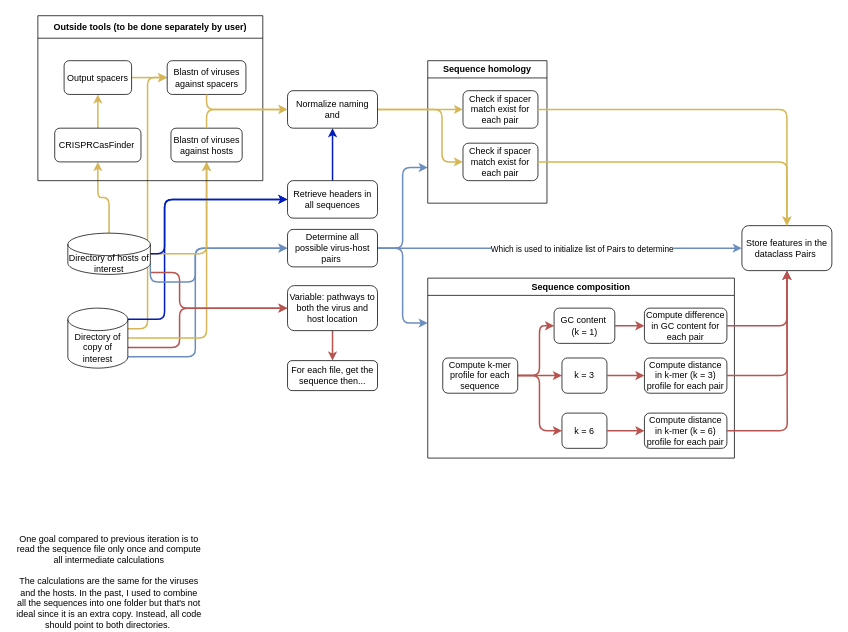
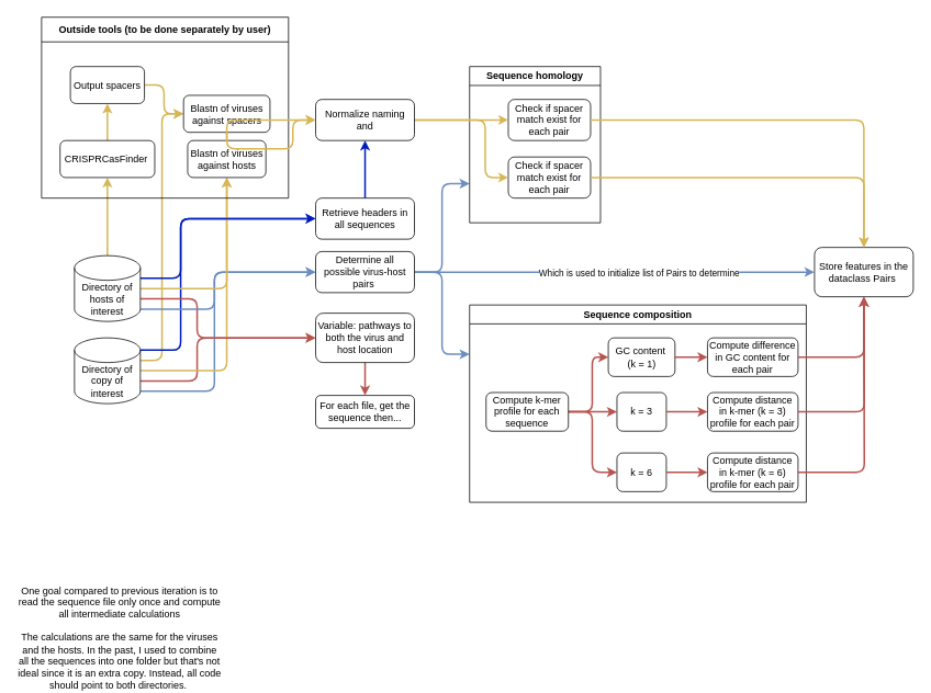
  <mxCell id="0" />
  <mxCell id="1" parent="0" />
  <mxCell id="2" style="edgeStyle=orthogonalEdgeStyle;orthogonalLoop=1;jettySize=auto;html=1;noJump=0;fillColor=#f8cecc;strokeColor=#b85450;rounded=1;strokeWidth=2;exitX=1;exitY=0;exitDx=0;exitDy=52.5;exitPerimeter=0;" parent="1" source="7" target="20" edge="1"><mxGeometry relative="1" as="geometry"><Array as="points"><mxPoint x="239" y="463" /><mxPoint x="239" y="410" /></Array></mxGeometry></mxCell>
  <mxCell id="3" style="edgeStyle=orthogonalEdgeStyle;orthogonalLoop=1;jettySize=auto;html=1;exitX=1;exitY=1;exitDx=0;exitDy=-15;exitPerimeter=0;entryX=0;entryY=0.5;entryDx=0;entryDy=0;fillColor=#dae8fc;strokeColor=#6c8ebf;rounded=1;strokeWidth=2;" parent="1" source="7" target="18" edge="1"><mxGeometry relative="1" as="geometry"><Array as="points"><mxPoint x="260" y="475" /><mxPoint x="260" y="330" /></Array></mxGeometry></mxCell>
  <mxCell id="4" style="edgeStyle=orthogonalEdgeStyle;rounded=1;orthogonalLoop=1;jettySize=auto;html=1;entryX=0.5;entryY=1;entryDx=0;entryDy=0;strokeWidth=2;fillColor=#fff2cc;strokeColor=#d6b656;" parent="1" source="7" target="24" edge="1"><mxGeometry relative="1" as="geometry" /></mxCell>
  <mxCell id="5" style="edgeStyle=orthogonalEdgeStyle;rounded=1;orthogonalLoop=1;jettySize=auto;html=1;exitX=1;exitY=0;exitDx=0;exitDy=27.5;exitPerimeter=0;strokeWidth=2;entryX=0;entryY=0.5;entryDx=0;entryDy=0;fillColor=#fff2cc;strokeColor=#d6b656;" parent="1" source="7" target="29" edge="1"><mxGeometry relative="1" as="geometry"><mxPoint x="199" y="-40" as="targetPoint" /></mxGeometry></mxCell>
  <mxCell id="6" style="edgeStyle=orthogonalEdgeStyle;rounded=1;orthogonalLoop=1;jettySize=auto;html=1;entryX=0;entryY=0.5;entryDx=0;entryDy=0;strokeWidth=2;fillColor=#0050ef;strokeColor=#001DBC;exitX=1;exitY=0;exitDx=0;exitDy=15;exitPerimeter=0;" parent="1" source="7" target="49" edge="1"><mxGeometry relative="1" as="geometry"><Array as="points"><mxPoint x="219" y="425" /><mxPoint x="219" y="265" /></Array></mxGeometry></mxCell>
  <mxCell id="7" value="Directory of copy of interest" style="shape=cylinder3;whiteSpace=wrap;html=1;boundedLbl=1;backgroundOutline=1;size=15;" parent="1" vertex="1"><mxGeometry x="90" y="410" width="80" height="80" as="geometry" /></mxCell>
  <mxCell id="8" style="edgeStyle=orthogonalEdgeStyle;orthogonalLoop=1;jettySize=auto;html=1;entryX=0;entryY=0.5;entryDx=0;entryDy=0;fillColor=#f8cecc;strokeColor=#b85450;rounded=1;strokeWidth=2;exitX=1;exitY=0;exitDx=0;exitDy=52.5;exitPerimeter=0;" parent="1" source="13" target="20" edge="1"><mxGeometry relative="1" as="geometry"><Array as="points"><mxPoint x="239" y="363" /><mxPoint x="239" y="410" /></Array></mxGeometry></mxCell>
  <mxCell id="9" style="edgeStyle=orthogonalEdgeStyle;orthogonalLoop=1;jettySize=auto;html=1;exitX=1;exitY=1;exitDx=0;exitDy=-15;exitPerimeter=0;entryX=0;entryY=0.5;entryDx=0;entryDy=0;noJump=0;fillColor=#dae8fc;strokeColor=#6c8ebf;rounded=1;strokeWidth=2;" parent="1" source="13" target="18" edge="1"><mxGeometry relative="1" as="geometry"><Array as="points"><mxPoint x="260" y="375" /><mxPoint x="260" y="330" /></Array></mxGeometry></mxCell>
  <mxCell id="10" style="edgeStyle=orthogonalEdgeStyle;rounded=1;orthogonalLoop=1;jettySize=auto;html=1;entryX=0.5;entryY=1;entryDx=0;entryDy=0;strokeWidth=2;fillColor=#fff2cc;strokeColor=#d6b656;" parent="1" source="13" target="24" edge="1"><mxGeometry relative="1" as="geometry" /></mxCell>
  <mxCell id="11" style="edgeStyle=orthogonalEdgeStyle;rounded=1;orthogonalLoop=1;jettySize=auto;html=1;entryX=0.5;entryY=1;entryDx=0;entryDy=0;strokeWidth=2;fillColor=#fff2cc;strokeColor=#d6b656;" parent="1" source="13" target="26" edge="1"><mxGeometry relative="1" as="geometry" /></mxCell>
  <mxCell id="12" style="edgeStyle=orthogonalEdgeStyle;rounded=1;orthogonalLoop=1;jettySize=auto;html=1;entryX=0;entryY=0.5;entryDx=0;entryDy=0;strokeWidth=2;fillColor=#0050ef;strokeColor=#001DBC;exitX=1;exitY=0;exitDx=0;exitDy=27.5;exitPerimeter=0;" parent="1" source="13" target="49" edge="1"><mxGeometry relative="1" as="geometry"><Array as="points"><mxPoint x="219" y="338" /><mxPoint x="219" y="265" /></Array></mxGeometry></mxCell>
- <mxCell id="13" value="Directory of hosts of interest" style="shape=cylinder3;whiteSpace=wrap;html=1;boundedLbl=1;backgroundOutline=1;size=15;" parent="1" vertex="1"><mxGeometry x="90" y="310" width="110" height="55" as="geometry" /></mxCell>
+ <mxCell id="13" value="Directory of hosts of interest" style="shape=cylinder3;whiteSpace=wrap;html=1;boundedLbl=1;backgroundOutline=1;size=15;" parent="1" vertex="1"><mxGeometry x="90" y="310" width="80" height="80" as="geometry" /></mxCell>
  <mxCell id="14" style="edgeStyle=orthogonalEdgeStyle;rounded=1;orthogonalLoop=1;jettySize=auto;html=1;entryX=0;entryY=0.5;entryDx=0;entryDy=0;strokeWidth=2;fillColor=#dae8fc;strokeColor=#6c8ebf;" parent="1" source="18" target="22" edge="1"><mxGeometry relative="1" as="geometry" /></mxCell>
  <mxCell id="15" value="Which is used to initialize list of Pairs to determine" style="edgeLabel;html=1;align=center;verticalAlign=middle;resizable=0;points=[];" parent="14" vertex="1" connectable="0"><mxGeometry x="-0.19" relative="1" as="geometry"><mxPoint x="75" as="offset" /></mxGeometry></mxCell>
  <mxCell id="16" style="edgeStyle=orthogonalEdgeStyle;rounded=1;orthogonalLoop=1;jettySize=auto;html=1;entryX=0;entryY=0.25;entryDx=0;entryDy=0;strokeWidth=2;fillColor=#dae8fc;strokeColor=#6c8ebf;" parent="1" source="18" target="31" edge="1"><mxGeometry relative="1" as="geometry"><mxPoint x="540" y="445" as="targetPoint" /></mxGeometry></mxCell>
  <mxCell id="17" style="edgeStyle=orthogonalEdgeStyle;rounded=1;orthogonalLoop=1;jettySize=auto;html=1;entryX=0;entryY=0.75;entryDx=0;entryDy=0;fillColor=#dae8fc;strokeColor=#6c8ebf;strokeWidth=2;" edge="1" parent="1" source="18" target="45"><mxGeometry relative="1" as="geometry" /></mxCell>
  <mxCell id="18" value="Determine all possible virus-host pairs&amp;nbsp;" style="rounded=1;whiteSpace=wrap;html=1;" parent="1" vertex="1"><mxGeometry x="383" y="305" width="120" height="50" as="geometry" /></mxCell>
  <mxCell id="19" style="edgeStyle=orthogonalEdgeStyle;orthogonalLoop=1;jettySize=auto;html=1;fillColor=#f8cecc;strokeColor=#b85450;rounded=1;strokeWidth=2;" parent="1" source="20" target="21" edge="1"><mxGeometry relative="1" as="geometry" /></mxCell>
  <mxCell id="20" value="Variable: pathways to both the virus and host location" style="rounded=1;whiteSpace=wrap;html=1;" parent="1" vertex="1"><mxGeometry x="383" y="380" width="120" height="60" as="geometry" /></mxCell>
  <mxCell id="21" value="For each file, get the sequence then..." style="rounded=1;whiteSpace=wrap;html=1;" parent="1" vertex="1"><mxGeometry x="383" y="480" width="120" height="40" as="geometry" /></mxCell>
  <mxCell id="22" value="Store features in the dataclass Pairs&amp;nbsp;" style="rounded=1;whiteSpace=wrap;html=1;" parent="1" vertex="1"><mxGeometry x="989" y="300" width="120" height="60" as="geometry" /></mxCell>
  <mxCell id="23" value="Outside tools (to be done separately by user)" style="swimlane;whiteSpace=wrap;html=1;startSize=30;" parent="1" vertex="1"><mxGeometry x="50" y="20" width="300" height="220" as="geometry" /></mxCell>
  <mxCell id="24" value="Blastn of viruses against hosts" style="rounded=1;whiteSpace=wrap;html=1;" parent="23" vertex="1"><mxGeometry x="177.5" y="150" width="95" height="45" as="geometry" /></mxCell>
  <mxCell id="25" style="edgeStyle=orthogonalEdgeStyle;rounded=1;orthogonalLoop=1;jettySize=auto;html=1;strokeWidth=2;fillColor=#fff2cc;strokeColor=#d6b656;" parent="23" source="26" target="28" edge="1"><mxGeometry relative="1" as="geometry" /></mxCell>
  <mxCell id="26" value="CRISPRCasFinder&amp;nbsp;" style="rounded=1;whiteSpace=wrap;html=1;" parent="23" vertex="1"><mxGeometry x="22.5" y="150" width="115" height="45" as="geometry" /></mxCell>
  <mxCell id="27" style="edgeStyle=orthogonalEdgeStyle;rounded=1;orthogonalLoop=1;jettySize=auto;html=1;entryX=0;entryY=0.5;entryDx=0;entryDy=0;strokeWidth=2;fillColor=#fff2cc;strokeColor=#d6b656;" parent="23" source="28" target="29" edge="1"><mxGeometry relative="1" as="geometry" /></mxCell>
  <mxCell id="28" value="Output spacers" style="rounded=1;whiteSpace=wrap;html=1;" parent="23" vertex="1"><mxGeometry x="35" y="60" width="90" height="45" as="geometry" /></mxCell>
- <mxCell id="29" value="Blastn of viruses against spacers" style="rounded=1;whiteSpace=wrap;html=1;" parent="23" vertex="1"><mxGeometry x="172.5" y="60" width="105" height="45" as="geometry" /></mxCell>
+ <mxCell id="29" value="Blastn of viruses against spacers" style="rounded=1;whiteSpace=wrap;html=1;" parent="23" vertex="1"><mxGeometry x="172.5" y="95" width="105" height="45" as="geometry" /></mxCell>
  <mxCell id="30" value="One goal compared to previous iteration is to read the sequence file only once and compute all intermediate calculations&lt;br&gt;&lt;br&gt;The calculations are the same for the viruses and the hosts. In the past, I used to combine all the sequences into one folder but that's not ideal since it is an extra copy. Instead, all code should point to both directories.&amp;nbsp;" style="text;html=1;strokeColor=none;fillColor=none;align=center;verticalAlign=middle;whiteSpace=wrap;rounded=0;" parent="1" vertex="1"><mxGeometry x="20" y="760" width="250" height="30" as="geometry" /></mxCell>
  <mxCell id="31" value="Sequence composition&lt;br&gt;" style="swimlane;whiteSpace=wrap;html=1;" parent="1" vertex="1"><mxGeometry x="570" y="370" width="409" height="240" as="geometry"><mxRectangle x="531" y="505" width="170" height="30" as="alternateBounds" /></mxGeometry></mxCell>
  <mxCell id="32" style="edgeStyle=orthogonalEdgeStyle;rounded=1;orthogonalLoop=1;jettySize=auto;html=1;entryX=0;entryY=0.5;entryDx=0;entryDy=0;strokeWidth=2;fillColor=#f8cecc;strokeColor=#b85450;" edge="1" parent="31" source="35" target="36"><mxGeometry relative="1" as="geometry"><Array as="points"><mxPoint x="149" y="130" /><mxPoint x="149" y="63" /></Array></mxGeometry></mxCell>
  <mxCell id="33" style="edgeStyle=orthogonalEdgeStyle;rounded=1;orthogonalLoop=1;jettySize=auto;html=1;entryX=0;entryY=0.5;entryDx=0;entryDy=0;strokeWidth=2;fillColor=#f8cecc;strokeColor=#b85450;" edge="1" parent="31" source="35" target="37"><mxGeometry relative="1" as="geometry" /></mxCell>
  <mxCell id="34" style="edgeStyle=orthogonalEdgeStyle;rounded=1;orthogonalLoop=1;jettySize=auto;html=1;entryX=0;entryY=0.5;entryDx=0;entryDy=0;strokeWidth=2;fillColor=#f8cecc;strokeColor=#b85450;" edge="1" parent="31" source="35" target="38"><mxGeometry relative="1" as="geometry"><Array as="points"><mxPoint x="149" y="130" /><mxPoint x="149" y="203" /></Array></mxGeometry></mxCell>
  <mxCell id="35" value="Compute k-mer profile for each sequence" style="rounded=1;whiteSpace=wrap;html=1;" parent="31" vertex="1"><mxGeometry x="20" y="106.5" width="100" height="47" as="geometry" /></mxCell>
  <mxCell id="36" value="GC content&amp;nbsp;&lt;br&gt;(k = 1)" style="rounded=1;whiteSpace=wrap;html=1;" parent="31" vertex="1"><mxGeometry x="168.5" y="40" width="81" height="47" as="geometry" /></mxCell>
  <mxCell id="37" value="k = 3" style="rounded=1;whiteSpace=wrap;html=1;" parent="31" vertex="1"><mxGeometry x="179" y="106.5" width="60" height="47" as="geometry" /></mxCell>
  <mxCell id="38" value="k = 6" style="rounded=1;whiteSpace=wrap;html=1;" parent="31" vertex="1"><mxGeometry x="179" y="180" width="60" height="47" as="geometry" /></mxCell>
  <mxCell id="39" value="Compute difference in GC content for each pair" style="rounded=1;whiteSpace=wrap;html=1;" parent="31" vertex="1"><mxGeometry x="289" y="40" width="110" height="47" as="geometry" /></mxCell>
  <mxCell id="40" style="edgeStyle=orthogonalEdgeStyle;rounded=1;orthogonalLoop=1;jettySize=auto;html=1;entryX=0;entryY=0.5;entryDx=0;entryDy=0;strokeWidth=2;fillColor=#f8cecc;strokeColor=#b85450;" parent="31" source="36" target="39" edge="1"><mxGeometry relative="1" as="geometry" /></mxCell>
  <mxCell id="41" value="Compute distance in k-mer (k = 3) profile for each pair" style="rounded=1;whiteSpace=wrap;html=1;" parent="31" vertex="1"><mxGeometry x="289" y="106.5" width="110" height="47" as="geometry" /></mxCell>
  <mxCell id="42" style="edgeStyle=orthogonalEdgeStyle;rounded=1;orthogonalLoop=1;jettySize=auto;html=1;entryX=0;entryY=0.5;entryDx=0;entryDy=0;strokeWidth=2;fillColor=#f8cecc;strokeColor=#b85450;" parent="31" source="37" target="41" edge="1"><mxGeometry relative="1" as="geometry" /></mxCell>
  <mxCell id="43" value="Compute distance in k-mer (k = 6) profile for each pair" style="rounded=1;whiteSpace=wrap;html=1;" parent="31" vertex="1"><mxGeometry x="289" y="180" width="110" height="47" as="geometry" /></mxCell>
  <mxCell id="44" style="edgeStyle=orthogonalEdgeStyle;rounded=1;orthogonalLoop=1;jettySize=auto;html=1;entryX=0;entryY=0.5;entryDx=0;entryDy=0;strokeWidth=2;fillColor=#f8cecc;strokeColor=#b85450;" parent="31" source="38" target="43" edge="1"><mxGeometry relative="1" as="geometry" /></mxCell>
  <mxCell id="45" value="Sequence homology" style="swimlane;whiteSpace=wrap;html=1;" parent="1" vertex="1"><mxGeometry x="570" y="80" width="159" height="190" as="geometry"><mxRectangle x="531" y="220" width="160" height="30" as="alternateBounds" /></mxGeometry></mxCell>
  <mxCell id="46" value="Check if spacer match exist for each pair" style="rounded=1;whiteSpace=wrap;html=1;" vertex="1" parent="45"><mxGeometry x="47" y="40" width="100" height="50" as="geometry" /></mxCell>
  <mxCell id="47" value="Check if spacer match exist for each pair" style="rounded=1;whiteSpace=wrap;html=1;" vertex="1" parent="45"><mxGeometry x="47" y="110" width="100" height="50" as="geometry" /></mxCell>
  <mxCell id="48" style="edgeStyle=orthogonalEdgeStyle;rounded=1;orthogonalLoop=1;jettySize=auto;html=1;entryX=0.5;entryY=1;entryDx=0;entryDy=0;strokeWidth=2;fillColor=#0050ef;strokeColor=#001DBC;" edge="1" parent="1" source="49" target="52"><mxGeometry relative="1" as="geometry" /></mxCell>
  <mxCell id="49" value="Retrieve headers in all sequences" style="rounded=1;whiteSpace=wrap;html=1;" parent="1" vertex="1"><mxGeometry x="383" y="240" width="120" height="50" as="geometry" /></mxCell>
  <mxCell id="50" style="edgeStyle=orthogonalEdgeStyle;rounded=1;orthogonalLoop=1;jettySize=auto;html=1;entryX=0;entryY=0.5;entryDx=0;entryDy=0;strokeWidth=2;fillColor=#fff2cc;strokeColor=#d6b656;" edge="1" parent="1" source="52" target="46"><mxGeometry relative="1" as="geometry" /></mxCell>
  <mxCell id="51" style="edgeStyle=orthogonalEdgeStyle;rounded=1;orthogonalLoop=1;jettySize=auto;html=1;entryX=0;entryY=0.5;entryDx=0;entryDy=0;strokeWidth=2;fillColor=#fff2cc;strokeColor=#d6b656;" edge="1" parent="1" source="52" target="47"><mxGeometry relative="1" as="geometry"><Array as="points"><mxPoint x="589" y="145" /><mxPoint x="589" y="215" /></Array></mxGeometry></mxCell>
  <mxCell id="52" value="Normalize naming and" style="rounded=1;whiteSpace=wrap;html=1;" vertex="1" parent="1"><mxGeometry x="383" y="120" width="120" height="50" as="geometry" /></mxCell>
  <mxCell id="53" style="edgeStyle=orthogonalEdgeStyle;rounded=1;orthogonalLoop=1;jettySize=auto;html=1;entryX=0;entryY=0.5;entryDx=0;entryDy=0;strokeWidth=2;exitX=0.5;exitY=1;exitDx=0;exitDy=0;fillColor=#fff2cc;strokeColor=#d6b656;" edge="1" parent="1" source="29" target="52"><mxGeometry relative="1" as="geometry" /></mxCell>
  <mxCell id="54" style="edgeStyle=orthogonalEdgeStyle;rounded=1;orthogonalLoop=1;jettySize=auto;html=1;entryX=0;entryY=0.5;entryDx=0;entryDy=0;strokeWidth=2;exitX=0.5;exitY=0;exitDx=0;exitDy=0;fillColor=#fff2cc;strokeColor=#d6b656;" edge="1" parent="1" source="24" target="52"><mxGeometry relative="1" as="geometry" /></mxCell>
  <mxCell id="55" style="edgeStyle=orthogonalEdgeStyle;rounded=1;orthogonalLoop=1;jettySize=auto;html=1;entryX=0.5;entryY=1;entryDx=0;entryDy=0;strokeWidth=2;fillColor=#f8cecc;strokeColor=#b85450;" edge="1" parent="1" source="39" target="22"><mxGeometry relative="1" as="geometry" /></mxCell>
  <mxCell id="56" style="edgeStyle=orthogonalEdgeStyle;rounded=1;orthogonalLoop=1;jettySize=auto;html=1;strokeWidth=2;fillColor=#f8cecc;strokeColor=#b85450;" edge="1" parent="1" source="41"><mxGeometry relative="1" as="geometry"><mxPoint x="1049" y="360" as="targetPoint" /></mxGeometry></mxCell>
  <mxCell id="57" style="edgeStyle=orthogonalEdgeStyle;rounded=1;orthogonalLoop=1;jettySize=auto;html=1;strokeWidth=2;fillColor=#f8cecc;strokeColor=#b85450;" edge="1" parent="1" source="43"><mxGeometry relative="1" as="geometry"><mxPoint x="1049" y="360" as="targetPoint" /></mxGeometry></mxCell>
  <mxCell id="58" style="edgeStyle=orthogonalEdgeStyle;rounded=1;orthogonalLoop=1;jettySize=auto;html=1;entryX=0.5;entryY=0;entryDx=0;entryDy=0;strokeWidth=2;fillColor=#fff2cc;strokeColor=#d6b656;" edge="1" parent="1" source="46" target="22"><mxGeometry relative="1" as="geometry" /></mxCell>
  <mxCell id="59" style="edgeStyle=orthogonalEdgeStyle;rounded=1;orthogonalLoop=1;jettySize=auto;html=1;strokeWidth=2;fillColor=#fff2cc;strokeColor=#d6b656;" edge="1" parent="1" source="47" target="22"><mxGeometry relative="1" as="geometry" /></mxCell>
